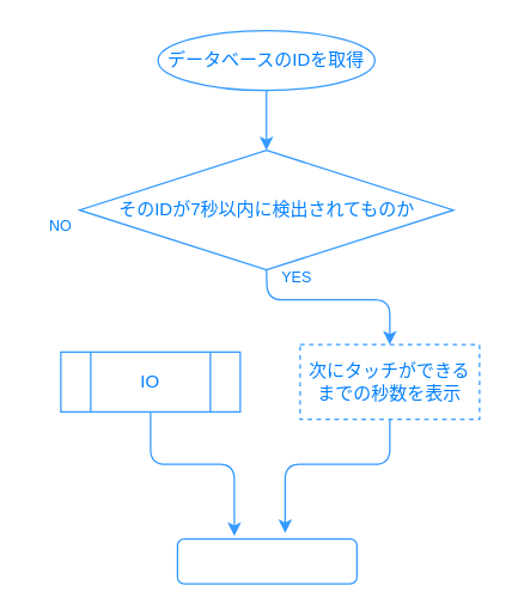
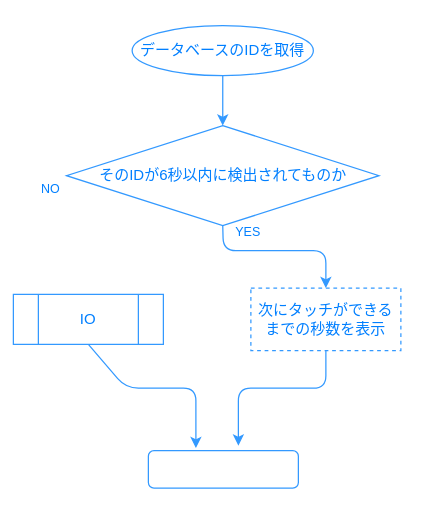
  <mxCell id="0" />
  <mxCell id="1" parent="0" />
- <mxCell id="2" value="そのIDが7秒以内に検出されてものか" style="rhombus;whiteSpace=wrap;html=1;fillColor=none;strokeColor=#3399FF;fontColor=#007FFF;" parent="1" vertex="1"><mxGeometry x="52.5" y="100" width="250" height="80" as="geometry" /></mxCell>
+ <mxCell id="2" value="そのIDが6秒以内に検出されてものか" style="rhombus;whiteSpace=wrap;html=1;fillColor=none;strokeColor=#3399FF;fontColor=#007FFF;" parent="1" vertex="1"><mxGeometry x="52.5" y="100" width="250" height="80" as="geometry" /></mxCell>
  <mxCell id="3" style="edgeStyle=orthogonalEdgeStyle;rounded=0;orthogonalLoop=1;jettySize=auto;html=1;entryX=0.5;entryY=0;entryDx=0;entryDy=0;fillColor=none;strokeColor=#3399FF;fontColor=#007FFF;" parent="1" source="4" target="2" edge="1"><mxGeometry relative="1" as="geometry" /></mxCell>
  <mxCell id="4" value="データベースのIDを取得" style="ellipse;whiteSpace=wrap;html=1;fillColor=none;strokeColor=#3399FF;fontColor=#007FFF;" parent="1" vertex="1"><mxGeometry x="105" y="20" width="145" height="40" as="geometry" /></mxCell>
- <mxCell id="5" value="IO" style="shape=process;whiteSpace=wrap;html=1;backgroundOutline=1;size=0.167;fillColor=none;strokeColor=#3399FF;fontColor=#007FFF;" parent="1" vertex="1"><mxGeometry x="40" y="235" width="120" height="40" as="geometry" /></mxCell>
+ <mxCell id="5" value="IO" style="shape=process;whiteSpace=wrap;html=1;backgroundOutline=1;size=0.167;fillColor=none;strokeColor=#3399FF;fontColor=#007FFF;" parent="1" vertex="1"><mxGeometry x="10" y="235" width="120" height="40" as="geometry" /></mxCell>
  <mxCell id="6" value="次にタッチができるまでの秒数を表示" style="rounded=0;whiteSpace=wrap;html=1;fillColor=none;strokeColor=#3399FF;fontColor=#007FFF;dashed=1;" parent="1" vertex="1"><mxGeometry x="200" y="230" width="120" height="50" as="geometry" /></mxCell>
  <mxCell id="7" value="" style="endArrow=classic;html=1;exitX=0.5;exitY=1;exitDx=0;exitDy=0;entryX=0.5;entryY=0;entryDx=0;entryDy=0;fillColor=none;strokeColor=#3399FF;fontColor=#007FFF;" parent="1" source="2" target="6" edge="1"><mxGeometry width="50" height="50" relative="1" as="geometry"><mxPoint x="200" y="410" as="sourcePoint" /><mxPoint x="250" y="360" as="targetPoint" /><Array as="points"><mxPoint x="178" y="200" /><mxPoint x="260" y="200" /></Array></mxGeometry></mxCell>
  <mxCell id="8" value="" style="rounded=1;whiteSpace=wrap;html=1;fillColor=none;strokeColor=#3399FF;fontColor=#007FFF;" parent="1" vertex="1"><mxGeometry x="118" y="360" width="120" height="30" as="geometry" /></mxCell>
  <mxCell id="9" value="" style="endArrow=classic;html=1;exitX=0.5;exitY=1;exitDx=0;exitDy=0;entryX=0.317;entryY=-0.067;entryDx=0;entryDy=0;entryPerimeter=0;fillColor=none;strokeColor=#3399FF;fontColor=#007FFF;" parent="1" source="5" target="8" edge="1"><mxGeometry width="50" height="50" relative="1" as="geometry"><mxPoint x="30" y="380" as="sourcePoint" /><mxPoint x="80" y="330" as="targetPoint" /><Array as="points"><mxPoint x="100" y="310" /><mxPoint x="156" y="310" /></Array></mxGeometry></mxCell>
  <mxCell id="10" value="" style="endArrow=classic;html=1;exitX=0.5;exitY=1;exitDx=0;exitDy=0;entryX=0.6;entryY=-0.133;entryDx=0;entryDy=0;entryPerimeter=0;fillColor=none;strokeColor=#3399FF;fontColor=#007FFF;" parent="1" source="6" target="8" edge="1"><mxGeometry width="50" height="50" relative="1" as="geometry"><mxPoint x="360" y="410" as="sourcePoint" /><mxPoint x="410" y="360" as="targetPoint" /><Array as="points"><mxPoint x="260" y="310" /><mxPoint x="190" y="310" /></Array></mxGeometry></mxCell>
  <mxCell id="11" value="YES" style="text;html=1;strokeColor=none;fillColor=none;align=center;verticalAlign=middle;whiteSpace=wrap;rounded=0;fontColor=#007FFF;fontSize=10;" vertex="1" parent="1"><mxGeometry x="178" y="175" width="40" height="20" as="geometry" /></mxCell>
  <mxCell id="12" value="NO" style="text;html=1;strokeColor=none;fillColor=none;align=center;verticalAlign=middle;whiteSpace=wrap;rounded=0;fontColor=#007FFF;fontSize=10;" vertex="1" parent="1"><mxGeometry x="20" y="140" width="40" height="20" as="geometry" /></mxCell>
